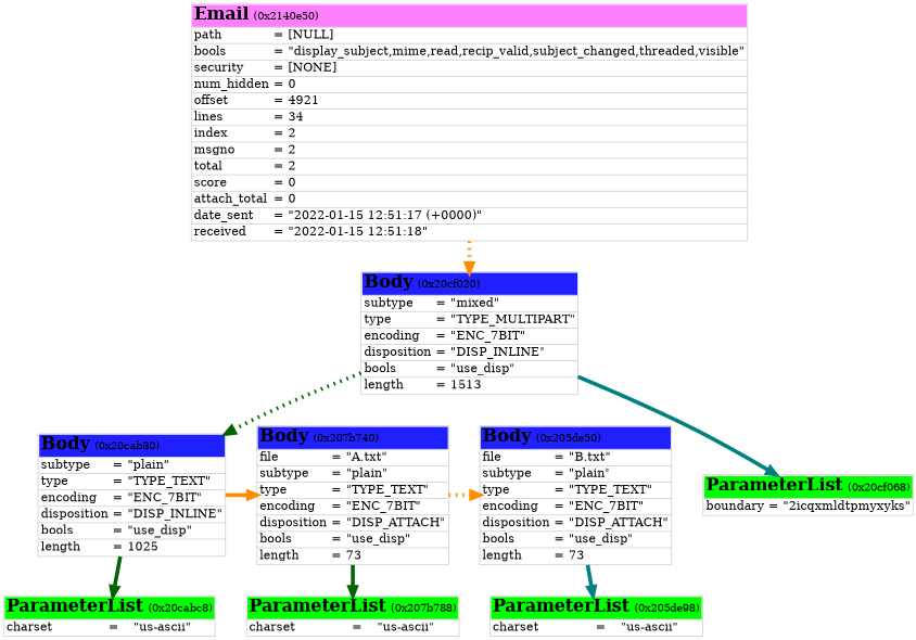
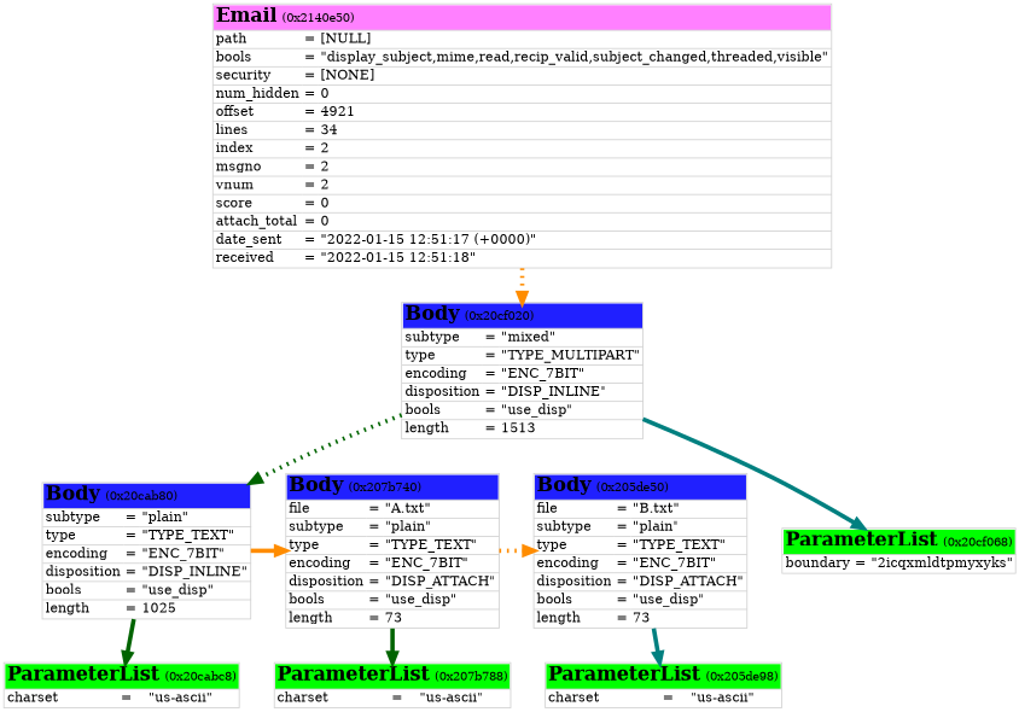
  digraph {
    nodesep=0.5
    rankdir=TB
    ranksep=0.5
    node [shape=plain]
    edge [arrowsize=1.0 color=darkorange penwidth=4.5 style=bold]
    n1 [label=<<table cellspacing="0" border="1" rows="*" color="#d0d0d0"> 		<tr> 			<td border="0" align="left" bgcolor="#2020ff" port="top" colspan="3"><font color="#000000" point-size="20"><b>Body</b></font> <font point-size="12">(0x20cab80)</font></td> 		</tr> 		<tr> 			<td border="0" align="left">subtype</td> 			<td border="0">=</td> 			<td border="0" align="left">"plain"</td> 		</tr> 		<tr> 			<td border="0" align="left">type</td> 			<td border="0">=</td> 			<td border="0" align="left">"TYPE_TEXT"</td> 		</tr> 		<tr> 			<td border="0" align="left">encoding</td> 			<td border="0">=</td> 			<td border="0" align="left">"ENC_7BIT"</td> 		</tr> 		<tr> 			<td border="0" align="left">disposition</td> 			<td border="0">=</td> 			<td border="0" align="left">"DISP_INLINE"</td> 		</tr> 		<tr> 			<td border="0" align="left">bools</td> 			<td border="0">=</td> 			<td border="0" align="left">"use_disp"</td> 		</tr> 		<tr> 			<td border="0" align="left">length</td> 			<td border="0">=</td> 			<td border="0" align="left">1025</td> 		</tr> 		</table>>]
    n2 [label=<<table cellspacing="0" border="1" rows="*" color="#d0d0d0"> 		<tr> 			<td border="0" align="left" bgcolor="#2020ff" port="top" colspan="3"><font color="#000000" point-size="20"><b>Body</b></font> <font point-size="12">(0x207b740)</font></td> 		</tr> 		<tr> 			<td border="0" align="left">file</td> 			<td border="0">=</td> 			<td border="0" align="left">"A.txt"</td> 		</tr> 		<tr> 			<td border="0" align="left">subtype</td> 			<td border="0">=</td> 			<td border="0" align="left">"plain"</td> 		</tr> 		<tr> 			<td border="0" align="left">type</td> 			<td border="0">=</td> 			<td border="0" align="left">"TYPE_TEXT"</td> 		</tr> 		<tr> 			<td border="0" align="left">encoding</td> 			<td border="0">=</td> 			<td border="0" align="left">"ENC_7BIT"</td> 		</tr> 		<tr> 			<td border="0" align="left">disposition</td> 			<td border="0">=</td> 			<td border="0" align="left">"DISP_ATTACH"</td> 		</tr> 		<tr> 			<td border="0" align="left">bools</td> 			<td border="0">=</td> 			<td border="0" align="left">"use_disp"</td> 		</tr> 		<tr> 			<td border="0" align="left">length</td> 			<td border="0">=</td> 			<td border="0" align="left">73</td> 		</tr> 		</table>>]
    n3 [label=<<table cellspacing="0" border="1" rows="*" color="#d0d0d0"> 		<tr> 			<td border="0" align="left" bgcolor="#2020ff" port="top" colspan="3"><font color="#000000" point-size="20"><b>Body</b></font> <font point-size="12">(0x205de50)</font></td> 		</tr> 		<tr> 			<td border="0" align="left">file</td> 			<td border="0">=</td> 			<td border="0" align="left">"B.txt"</td> 		</tr> 		<tr> 			<td border="0" align="left">subtype</td> 			<td border="0">=</td> 			<td border="0" align="left">"plain"</td> 		</tr> 		<tr> 			<td border="0" align="left">type</td> 			<td border="0">=</td> 			<td border="0" align="left">"TYPE_TEXT"</td> 		</tr> 		<tr> 			<td border="0" align="left">encoding</td> 			<td border="0">=</td> 			<td border="0" align="left">"ENC_7BIT"</td> 		</tr> 		<tr> 			<td border="0" align="left">disposition</td> 			<td border="0">=</td> 			<td border="0" align="left">"DISP_ATTACH"</td> 		</tr> 		<tr> 			<td border="0" align="left">bools</td> 			<td border="0">=</td> 			<td border="0" align="left">"use_disp"</td> 		</tr> 		<tr> 			<td border="0" align="left">length</td> 			<td border="0">=</td> 			<td border="0" align="left">73</td> 		</tr> 		</table>>]
-   n4 [label=<<table cellspacing="0" border="1" rows="*" color="#d0d0d0"> 		<tr> 			<td border="0" align="left" bgcolor="#ff80ff" port="top" colspan="3"><font color="#000000" point-size="20"><b>Email</b></font> <font point-size="12">(0x2140e50)</font></td> 		</tr> 		<tr> 			<td border="0" align="left">path</td> 			<td border="0">=</td> 			<td border="0" align="left">[NULL]</td> 		</tr> 		<tr> 			<td border="0" align="left">bools</td> 			<td border="0">=</td> 			<td border="0" align="left">"display_subject,mime,read,recip_valid,subject_changed,threaded,visible"</td> 		</tr> 		<tr> 			<td border="0" align="left">security</td> 			<td border="0">=</td> 			<td border="0" align="left">[NONE]</td> 		</tr> 		<tr> 			<td border="0" align="left">num_hidden</td> 			<td border="0">=</td> 			<td border="0" align="left">0</td> 		</tr> 		<tr> 			<td border="0" align="left">offset</td> 			<td border="0">=</td> 			<td border="0" align="left">4921</td> 		</tr> 		<tr> 			<td border="0" align="left">lines</td> 			<td border="0">=</td> 			<td border="0" align="left">34</td> 		</tr> 		<tr> 			<td border="0" align="left">index</td> 			<td border="0">=</td> 			<td border="0" align="left">2</td> 		</tr> 		<tr> 			<td border="0" align="left">msgno</td> 			<td border="0">=</td> 			<td border="0" align="left">2</td> 		</tr> 		<tr> 			<td border="0" align="left">total</td> 			<td border="0">=</td> 			<td border="0" align="left">2</td> 		</tr> 		<tr> 			<td border="0" align="left">score</td> 			<td border="0">=</td> 			<td border="0" align="left">0</td> 		</tr> 		<tr> 			<td border="0" align="left">attach_total</td> 			<td border="0">=</td> 			<td border="0" align="left">0</td> 		</tr> 		<tr> 			<td border="0" align="left">date_sent</td> 			<td border="0">=</td> 			<td border="0" align="left">"2022-01-15 12:51:17 (+0000)"</td> 		</tr> 		<tr> 			<td border="0" align="left">received</td> 			<td border="0">=</td> 			<td border="0" align="left">"2022-01-15 12:51:18"</td> 		</tr> 		</table>>]
+   n4 [label=<<table cellspacing="0" border="1" rows="*" color="#d0d0d0"> 		<tr> 			<td border="0" align="left" bgcolor="#ff80ff" port="top" colspan="3"><font color="#000000" point-size="20"><b>Email</b></font> <font point-size="12">(0x2140e50)</font></td> 		</tr> 		<tr> 			<td border="0" align="left">path</td> 			<td border="0">=</td> 			<td border="0" align="left">[NULL]</td> 		</tr> 		<tr> 			<td border="0" align="left">bools</td> 			<td border="0">=</td> 			<td border="0" align="left">"display_subject,mime,read,recip_valid,subject_changed,threaded,visible"</td> 		</tr> 		<tr> 			<td border="0" align="left">security</td> 			<td border="0">=</td> 			<td border="0" align="left">[NONE]</td> 		</tr> 		<tr> 			<td border="0" align="left">num_hidden</td> 			<td border="0">=</td> 			<td border="0" align="left">0</td> 		</tr> 		<tr> 			<td border="0" align="left">offset</td> 			<td border="0">=</td> 			<td border="0" align="left">4921</td> 		</tr> 		<tr> 			<td border="0" align="left">lines</td> 			<td border="0">=</td> 			<td border="0" align="left">34</td> 		</tr> 		<tr> 			<td border="0" align="left">index</td> 			<td border="0">=</td> 			<td border="0" align="left">2</td> 		</tr> 		<tr> 			<td border="0" align="left">msgno</td> 			<td border="0">=</td> 			<td border="0" align="left">2</td> 		</tr> 		<tr> 			<td border="0" align="left">vnum</td> 			<td border="0">=</td> 			<td border="0" align="left">2</td> 		</tr> 		<tr> 			<td border="0" align="left">score</td> 			<td border="0">=</td> 			<td border="0" align="left">0</td> 		</tr> 		<tr> 			<td border="0" align="left">attach_total</td> 			<td border="0">=</td> 			<td border="0" align="left">0</td> 		</tr> 		<tr> 			<td border="0" align="left">date_sent</td> 			<td border="0">=</td> 			<td border="0" align="left">"2022-01-15 12:51:17 (+0000)"</td> 		</tr> 		<tr> 			<td border="0" align="left">received</td> 			<td border="0">=</td> 			<td border="0" align="left">"2022-01-15 12:51:18"</td> 		</tr> 		</table>>]
    n5 [label=<<table cellspacing="0" border="1" rows="*" color="#d0d0d0"> 		<tr> 			<td border="0" align="left" bgcolor="#2020ff" port="top" colspan="3"><font color="#000000" point-size="20"><b>Body</b></font> <font point-size="12">(0x20cf020)</font></td> 		</tr> 		<tr> 			<td border="0" align="left">subtype</td> 			<td border="0">=</td> 			<td border="0" align="left">"mixed"</td> 		</tr> 		<tr> 			<td border="0" align="left">type</td> 			<td border="0">=</td> 			<td border="0" align="left">"TYPE_MULTIPART"</td> 		</tr> 		<tr> 			<td border="0" align="left">encoding</td> 			<td border="0">=</td> 			<td border="0" align="left">"ENC_7BIT"</td> 		</tr> 		<tr> 			<td border="0" align="left">disposition</td> 			<td border="0">=</td> 			<td border="0" align="left">"DISP_INLINE"</td> 		</tr> 		<tr> 			<td border="0" align="left">bools</td> 			<td border="0">=</td> 			<td border="0" align="left">"use_disp"</td> 		</tr> 		<tr> 			<td border="0" align="left">length</td> 			<td border="0">=</td> 			<td border="0" align="left">1513</td> 		</tr> 		</table>>]
    n6 [label=<<table cellspacing="0" border="1" rows="*" color="#d0d0d0"> 		<tr> 			<td border="0" align="left" bgcolor="#00ff00" port="top" colspan="3"><font color="#000000" point-size="20"><b>ParameterList</b></font> <font point-size="12">(0x20cf068)</font></td> 		</tr> 		<tr> 			<td border="0" align="left">boundary</td> 			<td border="0">=</td> 			<td border="0" align="left">"2icqxmldtpmyxyks"</td> 		</tr> 		</table>>]
    n7 [label=<<table cellspacing="0" border="1" rows="*" color="#d0d0d0"> 		<tr> 			<td border="0" align="left" bgcolor="#00ff00" port="top" colspan="3"><font color="#000000" point-size="20"><b>ParameterList</b></font> <font point-size="12">(0x20cabc8)</font></td> 		</tr> 		<tr> 			<td border="0" align="left">charset</td> 			<td border="0">=</td> 			<td border="0" align="left">"us-ascii"</td> 		</tr> 		</table>>]
    n8 [label=<<table cellspacing="0" border="1" rows="*" color="#d0d0d0"> 		<tr> 			<td border="0" align="left" bgcolor="#00ff00" port="top" colspan="3"><font color="#000000" point-size="20"><b>ParameterList</b></font> <font point-size="12">(0x207b788)</font></td> 		</tr> 		<tr> 			<td border="0" align="left">charset</td> 			<td border="0">=</td> 			<td border="0" align="left">"us-ascii"</td> 		</tr> 		</table>>]
    n9 [label=<<table cellspacing="0" border="1" rows="*" color="#d0d0d0"> 		<tr> 			<td border="0" align="left" bgcolor="#00ff00" port="top" colspan="3"><font color="#000000" point-size="20"><b>ParameterList</b></font> <font point-size="12">(0x205de98)</font></td> 		</tr> 		<tr> 			<td border="0" align="left">charset</td> 			<td border="0">=</td> 			<td border="0" align="left">"us-ascii"</td> 		</tr> 		</table>>]
    subgraph sub_1 {
      rank=same
      n1
      n2
      n3
    }
    n1 -> n2
    n1 -> n7 [color=darkgreen]
    n2 -> n3 [style=dotted]
    n2 -> n8 [color=darkgreen]
    n3 -> n9 [color=teal]
    n4 -> n5 [style=dotted]
    n5 -> n1 [color=darkgreen style=dotted]
    n5 -> n6 [color=teal]
  }
